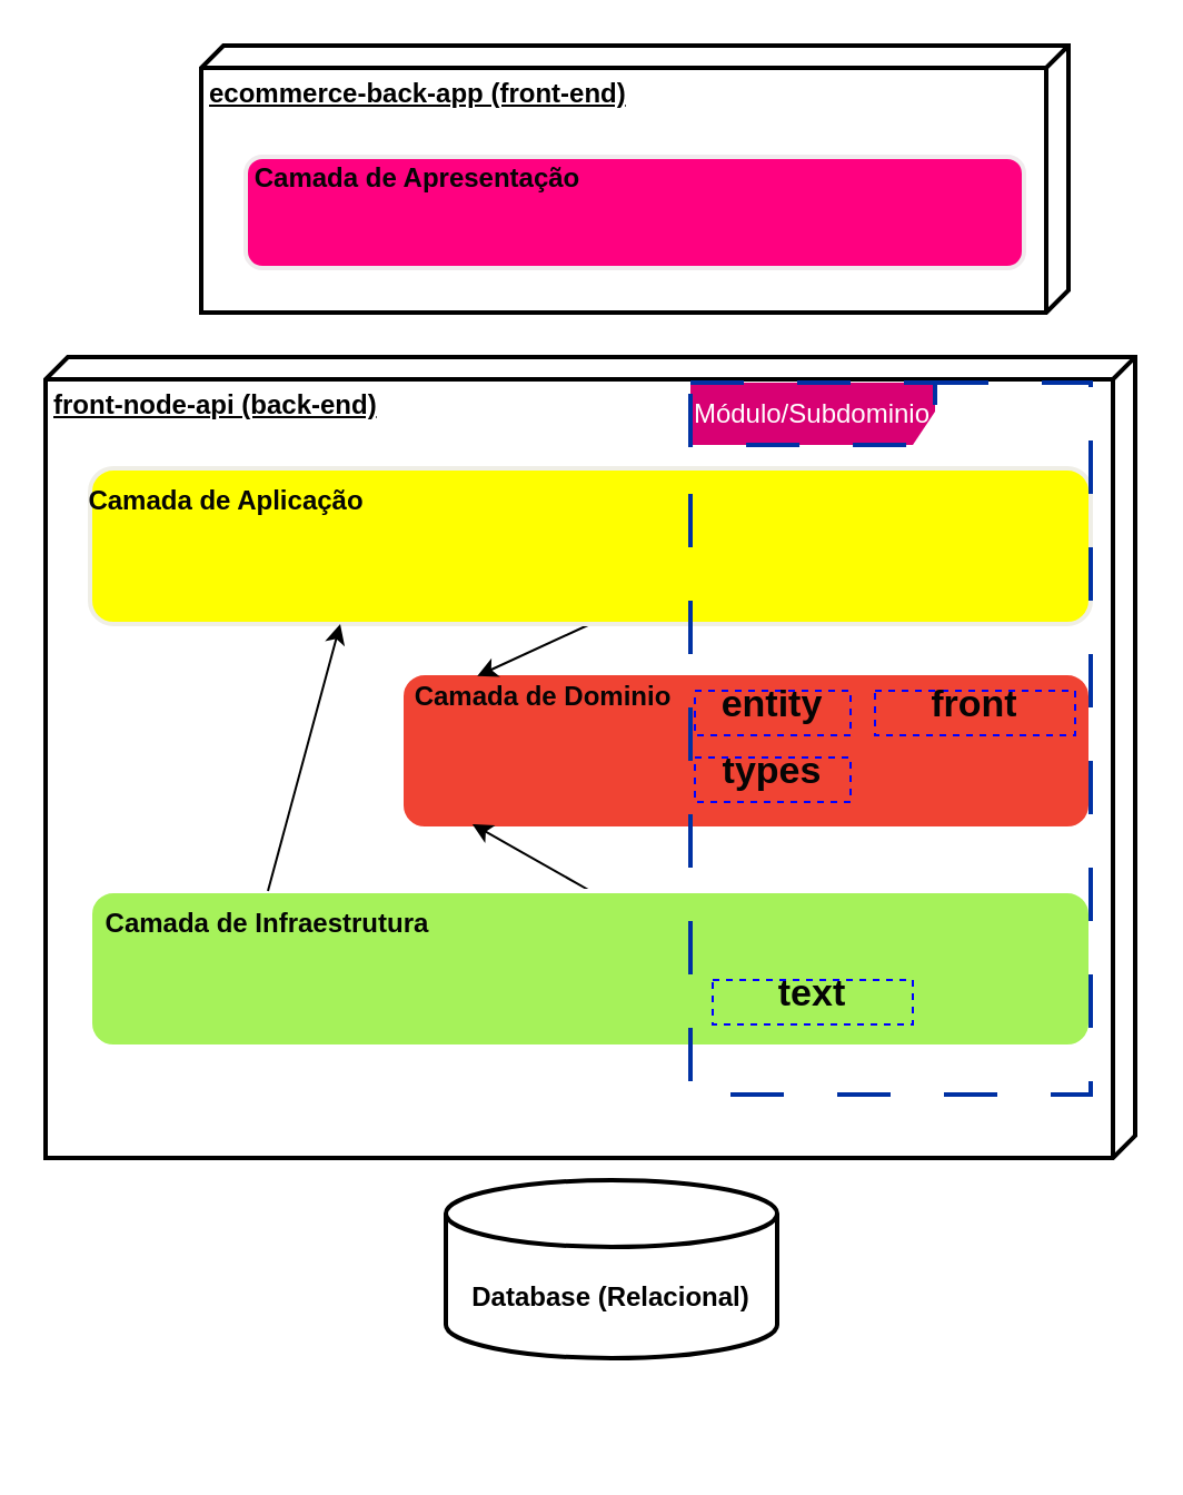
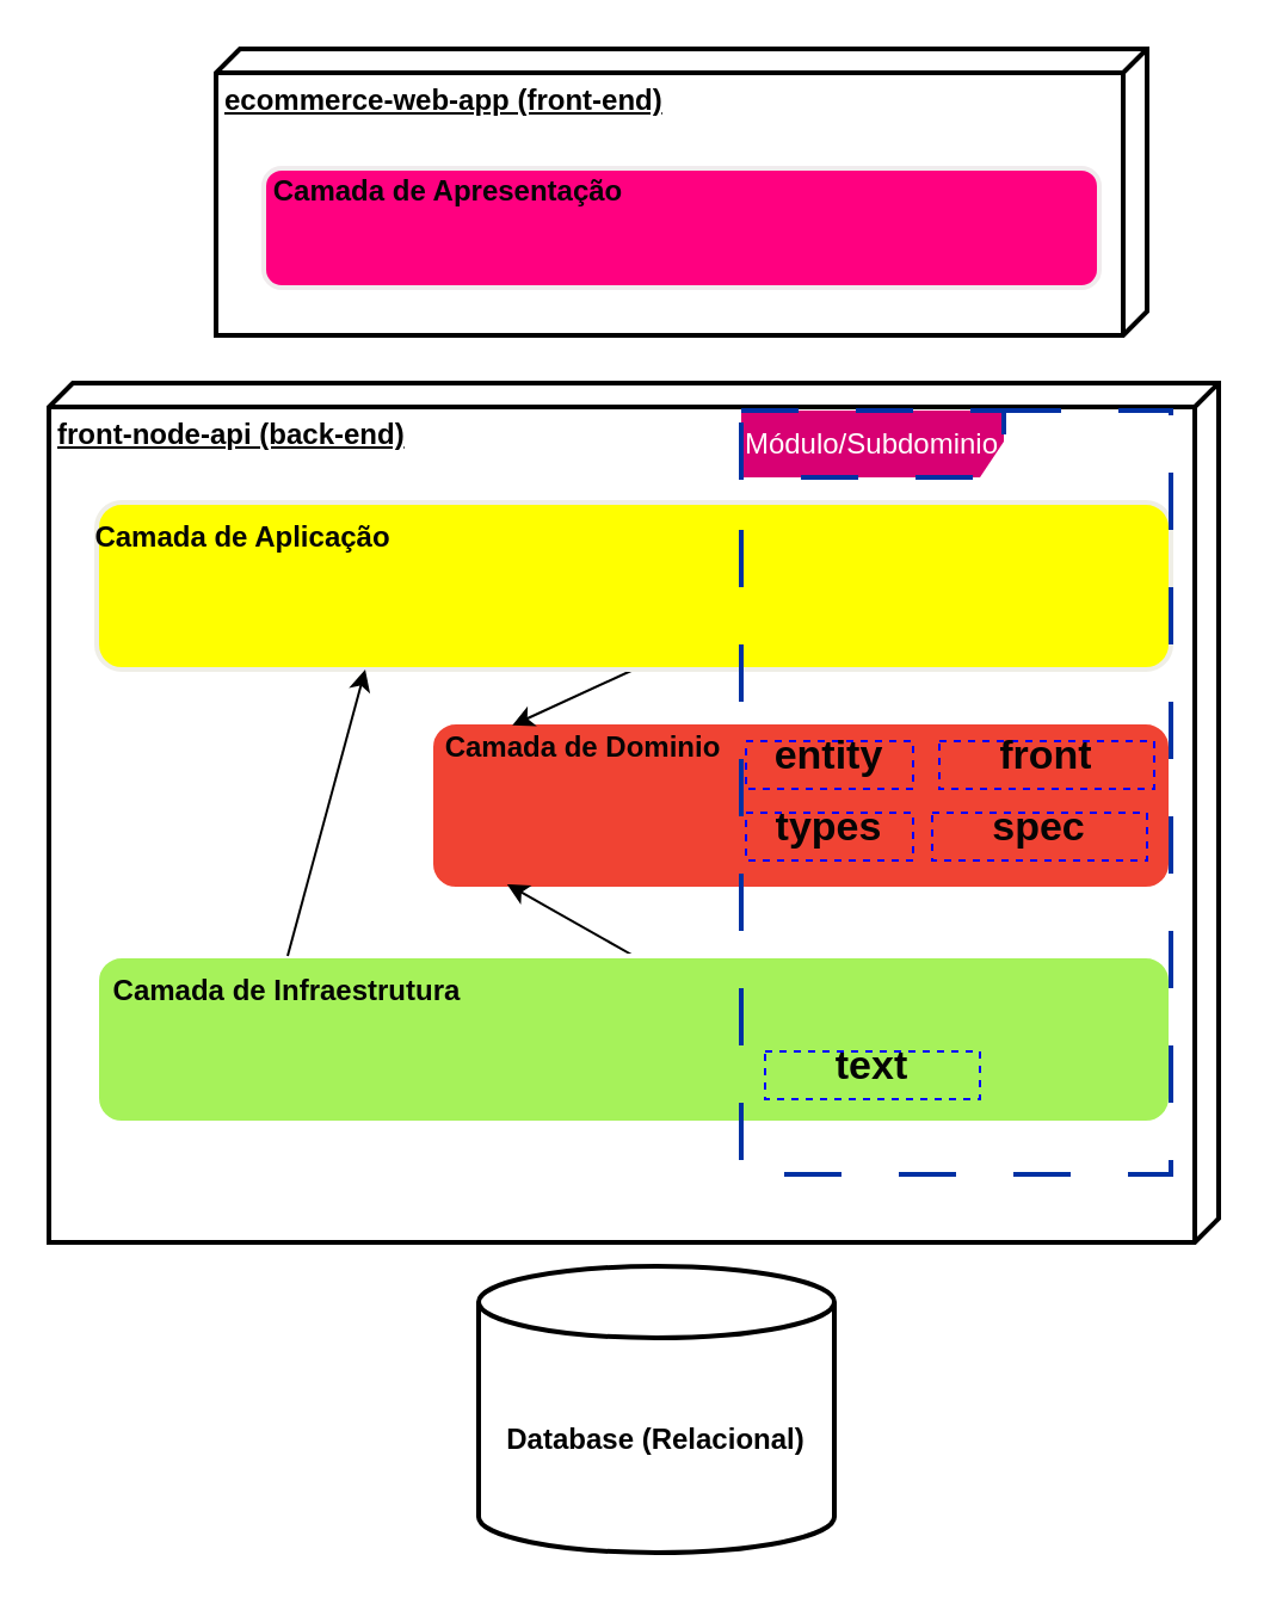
  <mxCell id="0" />
  <mxCell id="1" parent="0" />
  <mxCell id="2" value="&lt;div style=&quot;&quot;&gt;&lt;span style=&quot;background-color: initial;&quot;&gt;&lt;b&gt;front-node-api (back-end)&lt;/b&gt;&lt;/span&gt;&lt;br&gt;&lt;/div&gt;" style="verticalAlign=top;align=left;spacingTop=8;spacingLeft=2;spacingRight=12;shape=cube;size=10;direction=south;fontStyle=4;html=1;strokeWidth=2;" vertex="1" parent="1"><mxGeometry x="20" y="160" width="490" height="360" as="geometry" /></mxCell>
- <mxCell id="3" value="&lt;b&gt;ecommerce-back-app (front-end)&lt;/b&gt;" style="verticalAlign=top;align=left;spacingTop=8;spacingLeft=2;spacingRight=12;shape=cube;size=10;direction=south;fontStyle=4;html=1;strokeWidth=2;" vertex="1" parent="1"><mxGeometry x="90" y="20" width="390" height="120" as="geometry" /></mxCell>
- <mxCell id="4" value="Database (Relacional)" style="shape=cylinder3;whiteSpace=wrap;html=1;boundedLbl=1;backgroundOutline=1;size=15;strokeWidth=2;fontStyle=1;align=center;" vertex="1" parent="1"><mxGeometry x="200" y="530" width="149" height="80" as="geometry" /></mxCell>
+ <mxCell id="3" value="&lt;b&gt;ecommerce-web-app (front-end)&lt;/b&gt;" style="verticalAlign=top;align=left;spacingTop=8;spacingLeft=2;spacingRight=12;shape=cube;size=10;direction=south;fontStyle=4;html=1;strokeWidth=2;" vertex="1" parent="1"><mxGeometry x="90" y="20" width="390" height="120" as="geometry" /></mxCell>
+ <mxCell id="4" value="Database (Relacional)" style="shape=cylinder3;whiteSpace=wrap;html=1;boundedLbl=1;backgroundOutline=1;size=15;strokeWidth=2;fontStyle=1;align=center;" vertex="1" parent="1"><mxGeometry x="200" y="530" width="149" height="120" as="geometry" /></mxCell>
  <mxCell id="5" value="" style="rounded=1;whiteSpace=wrap;html=1;strokeWidth=2;align=center;labelBackgroundColor=default;fillColor=#f04333;fontColor=#ffffff;strokeColor=#ffffff;" vertex="1" parent="1"><mxGeometry x="180" y="302" width="310" height="70" as="geometry" /></mxCell>
  <mxCell id="6" value="Camada de Dominio" style="text;html=1;align=center;verticalAlign=middle;whiteSpace=wrap;rounded=0;strokeWidth=2;fontColor=#050505;fontStyle=1" vertex="1" parent="1"><mxGeometry x="180" y="310" width="127.5" height="5" as="geometry" /></mxCell>
  <mxCell id="7" style="edgeStyle=none;html=1;exitX=0.5;exitY=1;exitDx=0;exitDy=0;entryX=0.11;entryY=0.02;entryDx=0;entryDy=0;entryPerimeter=0;fontColor=#050505;" edge="1" parent="1" source="8" target="5"><mxGeometry relative="1" as="geometry" /></mxCell>
  <mxCell id="8" value="" style="rounded=1;whiteSpace=wrap;html=1;strokeWidth=2;align=center;labelBackgroundColor=default;fillColor=#FFFF00;fontColor=#000000;strokeColor=#efeee6;" vertex="1" parent="1"><mxGeometry x="40" y="210" width="450" height="70" as="geometry" /></mxCell>
  <mxCell id="9" value="Camada de Aplicação" style="text;html=1;strokeColor=none;fillColor=none;align=center;verticalAlign=middle;whiteSpace=wrap;rounded=0;labelBackgroundColor=none;strokeWidth=2;fontColor=#050505;fontStyle=1" vertex="1" parent="1"><mxGeometry x="30" y="210" width="142.5" height="30" as="geometry" /></mxCell>
  <mxCell id="10" style="edgeStyle=none;html=1;exitX=0.5;exitY=0;exitDx=0;exitDy=0;entryX=0.103;entryY=0.971;entryDx=0;entryDy=0;entryPerimeter=0;fontColor=#050505;" edge="1" parent="1" source="11" target="5"><mxGeometry relative="1" as="geometry" /></mxCell>
  <mxCell id="11" value="" style="rounded=1;whiteSpace=wrap;html=1;strokeWidth=2;align=center;labelBackgroundColor=default;fillColor=#a6f25a;strokeColor=#FFFFFF;fontColor=#ffffff;" vertex="1" parent="1"><mxGeometry x="40" y="400" width="450" height="70" as="geometry" /></mxCell>
  <mxCell id="12" style="edgeStyle=none;html=1;exitX=0.5;exitY=0;exitDx=0;exitDy=0;entryX=0.25;entryY=1;entryDx=0;entryDy=0;fontColor=#050505;" edge="1" parent="1" source="13" target="8"><mxGeometry relative="1" as="geometry" /></mxCell>
  <mxCell id="13" value="Camada de Infraestrutura" style="text;html=1;strokeColor=none;fillColor=none;align=center;verticalAlign=middle;whiteSpace=wrap;rounded=0;labelBackgroundColor=none;strokeWidth=2;fontColor=#050505;fontStyle=1" vertex="1" parent="1"><mxGeometry x="30" y="400" width="180" height="30" as="geometry" /></mxCell>
  <mxCell id="14" value="" style="rounded=1;whiteSpace=wrap;html=1;strokeWidth=2;align=center;labelBackgroundColor=default;fillColor=#FF0080;fontColor=#ffffff;strokeColor=#f0ebed;" vertex="1" parent="1"><mxGeometry x="110" y="70" width="350" height="50" as="geometry" /></mxCell>
  <mxCell id="15" value="Camada de Apresentação" style="text;html=1;strokeColor=none;fillColor=none;align=center;verticalAlign=middle;whiteSpace=wrap;rounded=0;labelBackgroundColor=none;strokeWidth=2;fontColor=#050505;fontStyle=1" vertex="1" parent="1"><mxGeometry x="90" y="65" width="195" height="30" as="geometry" /></mxCell>
  <mxCell id="16" value="Módulo/Subdominio" style="shape=umlFrame;whiteSpace=wrap;html=1;labelBackgroundColor=none;strokeColor=#0031a3;strokeWidth=2;fontColor=#ffffff;fillColor=#d80073;dashed=1;dashPattern=12 12;perimeterSpacing=0;swimlaneFillColor=none;direction=east;width=110;height=28;" vertex="1" parent="1"><mxGeometry x="310" y="171.5" width="180" height="320" as="geometry" /></mxCell>
  <mxCell id="17" value="&lt;h1 style=&quot;font-size: 17px;&quot;&gt;entity&lt;/h1&gt;" style="text;html=1;strokeColor=#0000FF;fillColor=none;spacing=5;spacingTop=-20;whiteSpace=wrap;overflow=hidden;rounded=0;dashed=1;labelBackgroundColor=none;sketch=0;strokeWidth=1;fontColor=#050505;fontStyle=0;fontFamily=Helvetica;align=center;verticalAlign=middle;fontSize=17;" vertex="1" parent="1"><mxGeometry x="312" y="310" width="70" height="20" as="geometry" /></mxCell>
  <mxCell id="18" value="&lt;h1 style=&quot;font-size: 17px;&quot;&gt;front&lt;/h1&gt;" style="text;html=1;strokeColor=#0000FF;fillColor=none;spacing=5;spacingTop=-20;whiteSpace=wrap;overflow=hidden;rounded=0;dashed=1;labelBackgroundColor=none;sketch=0;strokeWidth=1;fontColor=#050505;fontStyle=0;fontFamily=Helvetica;align=center;verticalAlign=middle;fontSize=17;" vertex="1" parent="1"><mxGeometry x="393" y="310" width="90" height="20" as="geometry" /></mxCell>
  <mxCell id="19" value="&lt;h1 style=&quot;font-size: 17px;&quot;&gt;types&lt;/h1&gt;" style="text;html=1;strokeColor=#0000FF;fillColor=none;spacing=5;spacingTop=-20;whiteSpace=wrap;overflow=hidden;rounded=0;dashed=1;labelBackgroundColor=none;sketch=0;strokeWidth=1;fontColor=#050505;fontStyle=0;fontFamily=Helvetica;align=center;verticalAlign=middle;fontSize=17;" vertex="1" parent="1"><mxGeometry x="312" y="340" width="70" height="20" as="geometry" /></mxCell>
+ <mxCell id="20" value="&lt;h1 style=&quot;font-size: 17px;&quot;&gt;spec&lt;/h1&gt;" style="text;html=1;strokeColor=#0000FF;fillColor=none;spacing=5;spacingTop=-20;whiteSpace=wrap;overflow=hidden;rounded=0;dashed=1;labelBackgroundColor=none;sketch=0;strokeWidth=1;fontColor=#050505;fontStyle=0;fontFamily=Helvetica;align=center;verticalAlign=middle;fontSize=17;" vertex="1" parent="1"><mxGeometry x="390" y="340" width="90" height="20" as="geometry" /></mxCell>
  <mxCell id="21" value="&lt;h1 style=&quot;font-size: 17px;&quot;&gt;text&lt;/h1&gt;" style="text;html=1;strokeColor=#0000FF;fillColor=none;spacing=5;spacingTop=-20;whiteSpace=wrap;overflow=hidden;rounded=0;dashed=1;labelBackgroundColor=none;sketch=0;strokeWidth=1;fontColor=#050505;fontStyle=0;fontFamily=Helvetica;align=center;verticalAlign=middle;fontSize=17;" vertex="1" parent="1"><mxGeometry x="320" y="440" width="90" height="20" as="geometry" /></mxCell>
